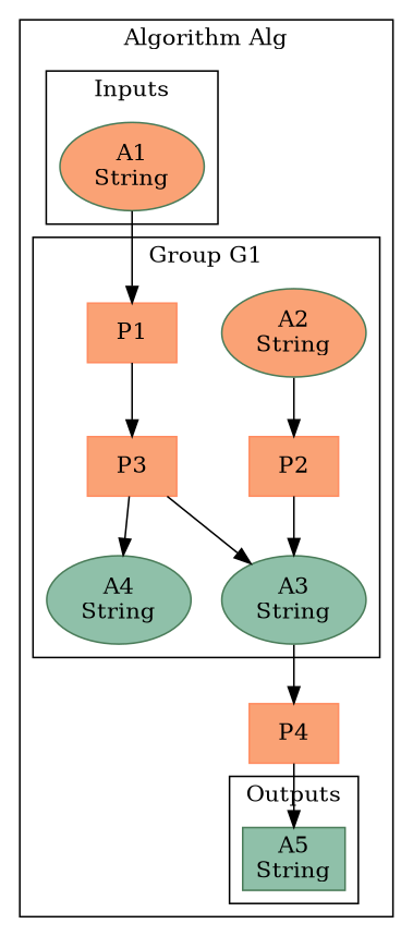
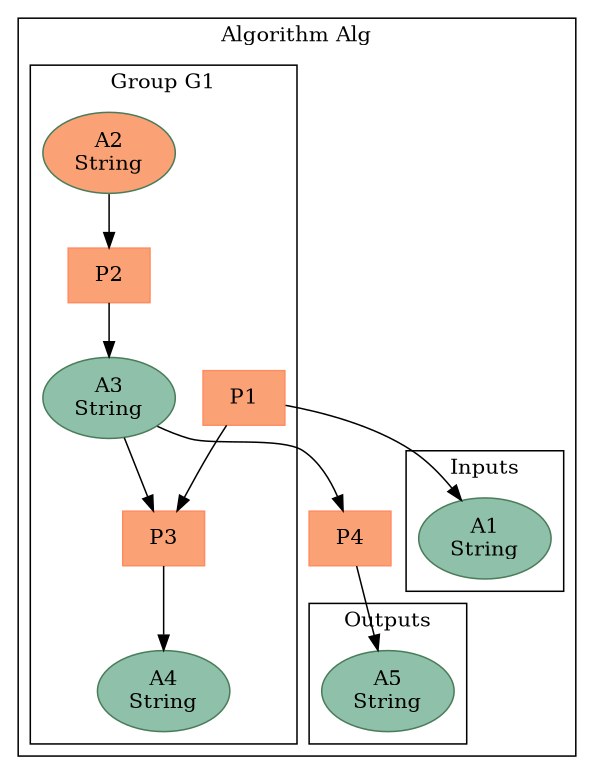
  digraph {
    compound=true
    node [color="#4a7c59" fillcolor="#faa275" shape=ellipse style=filled]
-   n1 [fillcolor="#8fc0a9" label="A5\nString" shape=box]
-   n2 [label="A1\nString"]
+   n1 [fillcolor="#8fc0a9" label="A5\nString"]
+   n2 [fillcolor="#8fc0a9" label="A1\nString"]
    n3 [label="A2\nString"]
    n4 [fillcolor="#8fc0a9" label="A3\nString"]
    n5 [fillcolor="#8fc0a9" label="A4\nString"]
    n6 [color="#ff8c61" label=P1 shape=rectangle]
    n7 [color="#ff8c61" label=P2 shape=rectangle]
    n8 [color="#ff8c61" label=P3 shape=rectangle]
    n9 [color="#ff8c61" label=P4 shape=rectangle]
    subgraph cluster_1 {
      label="Algorithm Alg"
      n9
      subgraph cluster_2 {
        label=Outputs
        n1
      }
      subgraph cluster_3 {
        label=Inputs
        n2
      }
      subgraph cluster_4 {
        label="Group G1"
        n3
        n4
        n5
        n6
        n7
        n8
      }
    }
-   n2 -> n6
+   n6 -> n2
    n3 -> n7
-   n8 -> n4
+   n4 -> n8
    n4 -> n9
    n6 -> n8
    n7 -> n4
    n8 -> n5
    n9 -> n1
  }
